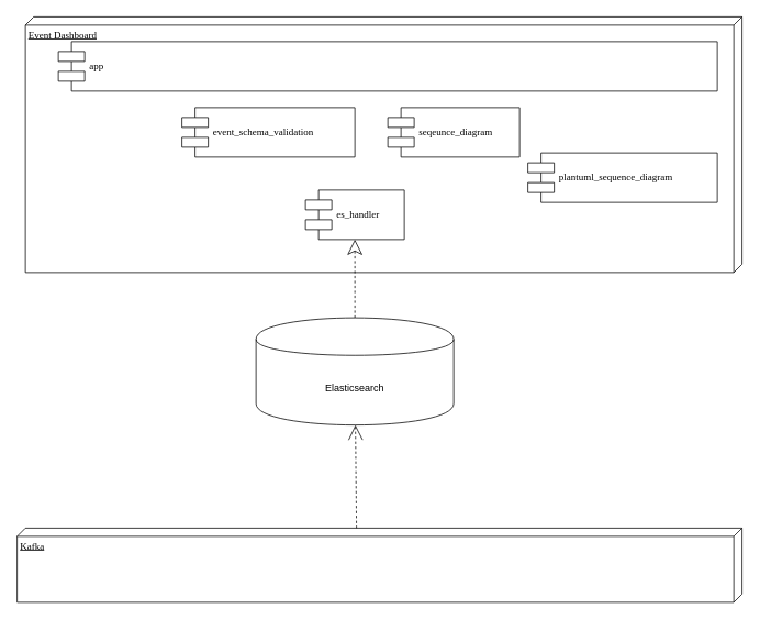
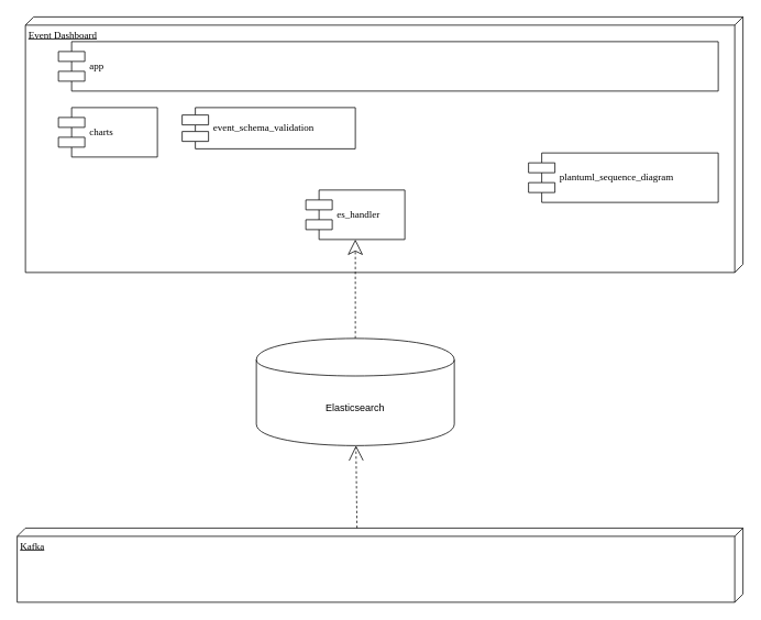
  <mxCell id="0" />
  <mxCell id="1" parent="0" />
  <mxCell id="2" value="Event Dashboard" style="verticalAlign=top;align=left;spacingTop=8;spacingLeft=2;spacingRight=12;shape=cube;size=10;direction=south;fontStyle=4;html=1;rounded=0;shadow=0;comic=0;labelBackgroundColor=none;strokeWidth=1;fontFamily=Verdana;fontSize=12" parent="1" vertex="1"><mxGeometry x="30" y="20" width="870" height="310" as="geometry" /></mxCell>
+ <mxCell id="3" value="charts" style="shape=component;align=left;spacingLeft=36;rounded=0;shadow=0;comic=0;labelBackgroundColor=none;strokeWidth=1;fontFamily=Verdana;fontSize=12;html=1;" parent="1" vertex="1"><mxGeometry x="70" y="130" width="120" height="60" as="geometry" /></mxCell>
  <mxCell id="4" style="edgeStyle=none;rounded=0;html=1;dashed=1;labelBackgroundColor=none;startArrow=none;startFill=0;startSize=8;endArrow=classic;endFill=0;endSize=16;fontFamily=Verdana;fontSize=12;exitX=0.5;exitY=0;exitDx=0;exitDy=0;" parent="1" source="7" target="10" edge="1"><mxGeometry relative="1" as="geometry"><mxPoint x="274.453" y="228.321" as="targetPoint" /></mxGeometry></mxCell>
  <mxCell id="5" value="Kafka" style="verticalAlign=top;align=left;spacingTop=8;spacingLeft=2;spacingRight=12;shape=cube;size=10;direction=south;fontStyle=4;html=1;rounded=0;shadow=0;comic=0;labelBackgroundColor=none;strokeWidth=1;fontFamily=Verdana;fontSize=12" parent="1" vertex="1"><mxGeometry x="20" y="640" width="880" height="90" as="geometry" /></mxCell>
  <mxCell id="6" style="edgeStyle=none;rounded=0;html=1;dashed=1;labelBackgroundColor=none;startArrow=none;startFill=0;startSize=8;endArrow=open;endFill=0;endSize=16;fontFamily=Verdana;fontSize=12;" parent="1" target="7" edge="1"><mxGeometry relative="1" as="geometry"><mxPoint x="432" y="640" as="sourcePoint" /><mxPoint x="552.353" y="490" as="targetPoint" /></mxGeometry></mxCell>
- <mxCell id="7" value="Elasticsearch" style="shape=cylinder;whiteSpace=wrap;html=1;boundedLbl=1;backgroundOutline=1;" vertex="1" parent="1"><mxGeometry x="310" y="385" width="240" height="130" as="geometry" /></mxCell>
+ <mxCell id="7" value="Elasticsearch" style="shape=cylinder;whiteSpace=wrap;html=1;boundedLbl=1;backgroundOutline=1;" vertex="1" parent="1"><mxGeometry x="310" y="410" width="240" height="130" as="geometry" /></mxCell>
  <mxCell id="8" value="app" style="shape=component;align=left;spacingLeft=36;rounded=0;shadow=0;comic=0;labelBackgroundColor=none;strokeWidth=1;fontFamily=Verdana;fontSize=12;html=1;" vertex="1" parent="1"><mxGeometry x="70" y="50" width="800" height="60" as="geometry" /></mxCell>
- <mxCell id="9" value="event_schema_validation" style="shape=component;align=left;spacingLeft=36;rounded=0;shadow=0;comic=0;labelBackgroundColor=none;strokeWidth=1;fontFamily=Verdana;fontSize=12;html=1;" vertex="1" parent="1"><mxGeometry x="220" y="130" width="210" height="60" as="geometry" /></mxCell>
+ <mxCell id="9" value="event_schema_validation" style="shape=component;align=left;spacingLeft=36;rounded=0;shadow=0;comic=0;labelBackgroundColor=none;strokeWidth=1;fontFamily=Verdana;fontSize=12;html=1;" vertex="1" parent="1"><mxGeometry x="220" y="130" width="210" height="50" as="geometry" /></mxCell>
  <mxCell id="10" value="es_handler" style="shape=component;align=left;spacingLeft=36;rounded=0;shadow=0;comic=0;labelBackgroundColor=none;strokeWidth=1;fontFamily=Verdana;fontSize=12;html=1;" vertex="1" parent="1"><mxGeometry x="370" y="230" width="120" height="60" as="geometry" /></mxCell>
  <mxCell id="11" value="plantuml_sequence_diagram" style="shape=component;align=left;spacingLeft=36;rounded=0;shadow=0;comic=0;labelBackgroundColor=none;strokeWidth=1;fontFamily=Verdana;fontSize=12;html=1;" vertex="1" parent="1"><mxGeometry x="640" y="185" width="230" height="60" as="geometry" /></mxCell>
- <mxCell id="12" value="seqeunce_diagram" style="shape=component;align=left;spacingLeft=36;rounded=0;shadow=0;comic=0;labelBackgroundColor=none;strokeWidth=1;fontFamily=Verdana;fontSize=12;html=1;" vertex="1" parent="1"><mxGeometry x="470" y="130" width="160" height="60" as="geometry" /></mxCell>
